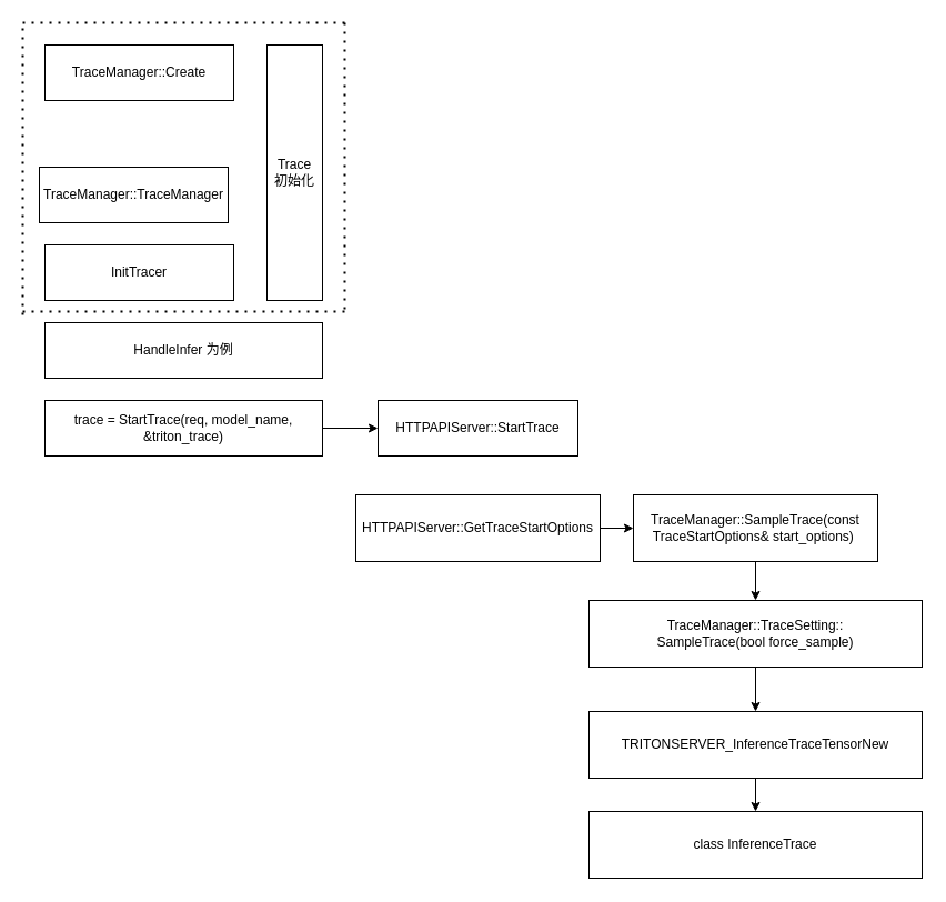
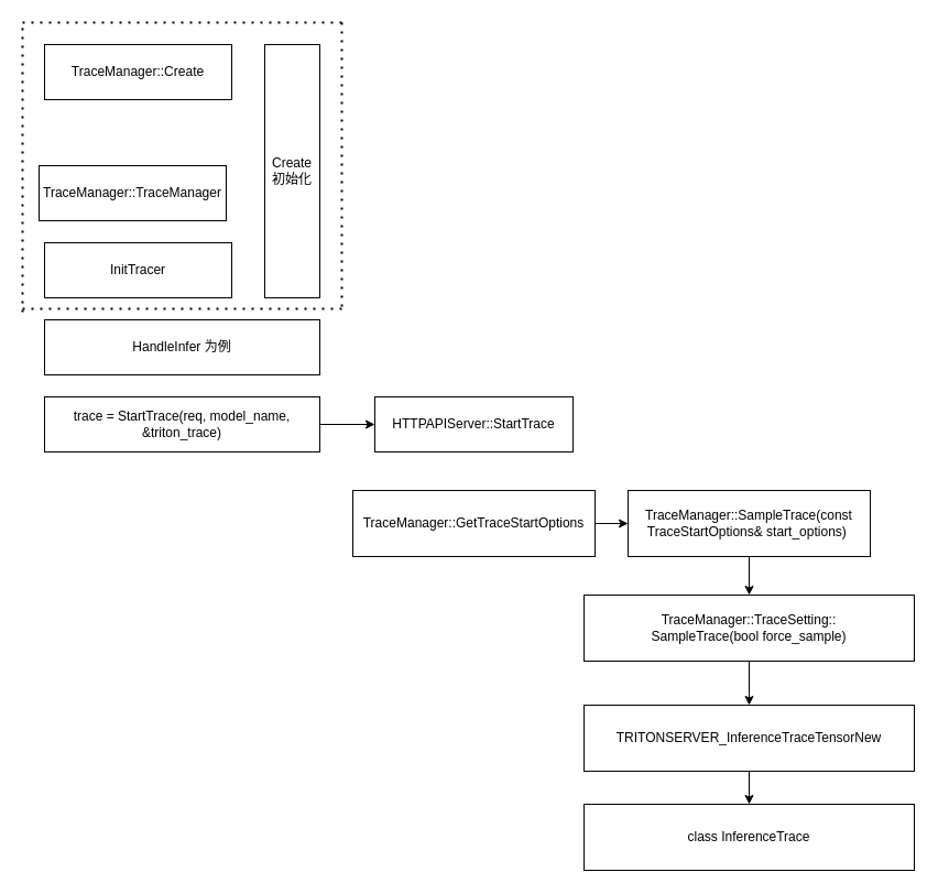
  <mxCell id="0" />
  <mxCell id="1" parent="0" />
  <mxCell id="2" value="TraceManager::Create" style="rounded=0;whiteSpace=wrap;html=1;" parent="1" vertex="1"><mxGeometry x="40" y="40" width="170" height="50" as="geometry" /></mxCell>
  <mxCell id="3" value="TraceManager::TraceManager" style="rounded=0;whiteSpace=wrap;html=1;" parent="1" vertex="1"><mxGeometry x="35" y="150" width="170" height="50" as="geometry" /></mxCell>
  <mxCell id="4" value="InitTracer" style="rounded=0;whiteSpace=wrap;html=1;" parent="1" vertex="1"><mxGeometry x="40" y="220" width="170" height="50" as="geometry" /></mxCell>
- <mxCell id="5" value="Trace&lt;div&gt;初始化&lt;/div&gt;" style="rounded=0;whiteSpace=wrap;html=1;" parent="1" vertex="1"><mxGeometry x="240" y="40" width="50" height="230" as="geometry" /></mxCell>
+ <mxCell id="5" value="Create&lt;div&gt;初始化&lt;/div&gt;" style="rounded=0;whiteSpace=wrap;html=1;" parent="1" vertex="1"><mxGeometry x="240" y="40" width="50" height="230" as="geometry" /></mxCell>
  <mxCell id="6" value="HandleInfer 为例" style="rounded=0;whiteSpace=wrap;html=1;" parent="1" vertex="1"><mxGeometry x="40" y="290" width="250" height="50" as="geometry" /></mxCell>
  <mxCell id="7" style="edgeStyle=orthogonalEdgeStyle;rounded=0;orthogonalLoop=1;jettySize=auto;html=1;exitX=1;exitY=0.5;exitDx=0;exitDy=0;entryX=0;entryY=0.5;entryDx=0;entryDy=0;" parent="1" source="8" target="13" edge="1"><mxGeometry relative="1" as="geometry" /></mxCell>
  <mxCell id="8" value="trace = StartTrace(req, model_name, &amp;amp;triton_trace)" style="rounded=0;whiteSpace=wrap;html=1;" parent="1" vertex="1"><mxGeometry x="40" y="360" width="250" height="50" as="geometry" /></mxCell>
  <mxCell id="9" value="" style="endArrow=none;dashed=1;html=1;dashPattern=1 3;strokeWidth=2;rounded=0;" parent="1" edge="1"><mxGeometry width="50" height="50" relative="1" as="geometry"><mxPoint y="20" as="sourcePoint" x="20" /><mxPoint x="310" y="20" as="targetPoint" /></mxGeometry></mxCell>
  <mxCell id="10" value="" style="endArrow=none;dashed=1;html=1;dashPattern=1 3;strokeWidth=2;rounded=0;" parent="1" edge="1"><mxGeometry width="50" height="50" relative="1" as="geometry"><mxPoint x="310" y="20" as="sourcePoint" /><mxPoint x="310" y="280" as="targetPoint" /></mxGeometry></mxCell>
  <mxCell id="11" value="" style="endArrow=none;dashed=1;html=1;dashPattern=1 3;strokeWidth=2;rounded=0;" parent="1" edge="1"><mxGeometry width="50" height="50" relative="1" as="geometry"><mxPoint y="280" as="sourcePoint" x="20" /><mxPoint x="310" y="280" as="targetPoint" /></mxGeometry></mxCell>
  <mxCell id="12" value="" style="endArrow=none;dashed=1;html=1;dashPattern=1 3;strokeWidth=2;rounded=0;" parent="1" edge="1"><mxGeometry width="50" height="50" relative="1" as="geometry"><mxPoint y="25" as="sourcePoint" x="20" /><mxPoint y="285" as="targetPoint" x="20" /></mxGeometry></mxCell>
  <mxCell id="13" value="HTTPAPIServer::StartTrace" style="rounded=0;whiteSpace=wrap;html=1;" parent="1" vertex="1"><mxGeometry x="340" y="360" width="180" height="50" as="geometry" /></mxCell>
  <mxCell id="14" value="" style="edgeStyle=orthogonalEdgeStyle;rounded=0;orthogonalLoop=1;jettySize=auto;html=1;" edge="1" parent="1" source="15" target="17"><mxGeometry relative="1" as="geometry" /></mxCell>
- <mxCell id="15" value="HTTPAPIServer::GetTraceStartOptions" style="rounded=0;whiteSpace=wrap;html=1;" parent="1" vertex="1"><mxGeometry x="320" y="445" width="220" height="60" as="geometry" /></mxCell>
+ <mxCell id="15" value="TraceManager::GetTraceStartOptions" style="rounded=0;whiteSpace=wrap;html=1;" parent="1" vertex="1"><mxGeometry x="320" y="445" width="220" height="60" as="geometry" /></mxCell>
  <mxCell id="16" value="" style="edgeStyle=orthogonalEdgeStyle;rounded=0;orthogonalLoop=1;jettySize=auto;html=1;" edge="1" parent="1" source="17" target="19"><mxGeometry relative="1" as="geometry" /></mxCell>
  <mxCell id="17" value="TraceManager::SampleTrace(const TraceStartOptions&amp;amp; start_options)&amp;nbsp;" style="rounded=0;whiteSpace=wrap;html=1;" vertex="1" parent="1"><mxGeometry x="570" y="445" width="220" height="60" as="geometry" /></mxCell>
  <mxCell id="18" value="" style="edgeStyle=orthogonalEdgeStyle;rounded=0;orthogonalLoop=1;jettySize=auto;html=1;" edge="1" parent="1" source="19" target="21"><mxGeometry relative="1" as="geometry" /></mxCell>
  <mxCell id="19" value="TraceManager::TraceSetting::&lt;div&gt;SampleTrace(bool force_sample)&lt;/div&gt;" style="rounded=0;whiteSpace=wrap;html=1;" vertex="1" parent="1"><mxGeometry x="530" y="540" width="300" height="60" as="geometry" /></mxCell>
  <mxCell id="20" value="" style="edgeStyle=orthogonalEdgeStyle;rounded=0;orthogonalLoop=1;jettySize=auto;html=1;" edge="1" parent="1" source="21" target="22"><mxGeometry relative="1" as="geometry" /></mxCell>
  <mxCell id="21" value="TRITONSERVER_InferenceTraceTensorNew" style="rounded=0;whiteSpace=wrap;html=1;" vertex="1" parent="1"><mxGeometry x="530" y="640" width="300" height="60" as="geometry" /></mxCell>
  <mxCell id="22" value="class InferenceTrace" style="rounded=0;whiteSpace=wrap;html=1;" vertex="1" parent="1"><mxGeometry x="530" y="730" width="300" height="60" as="geometry" /></mxCell>
